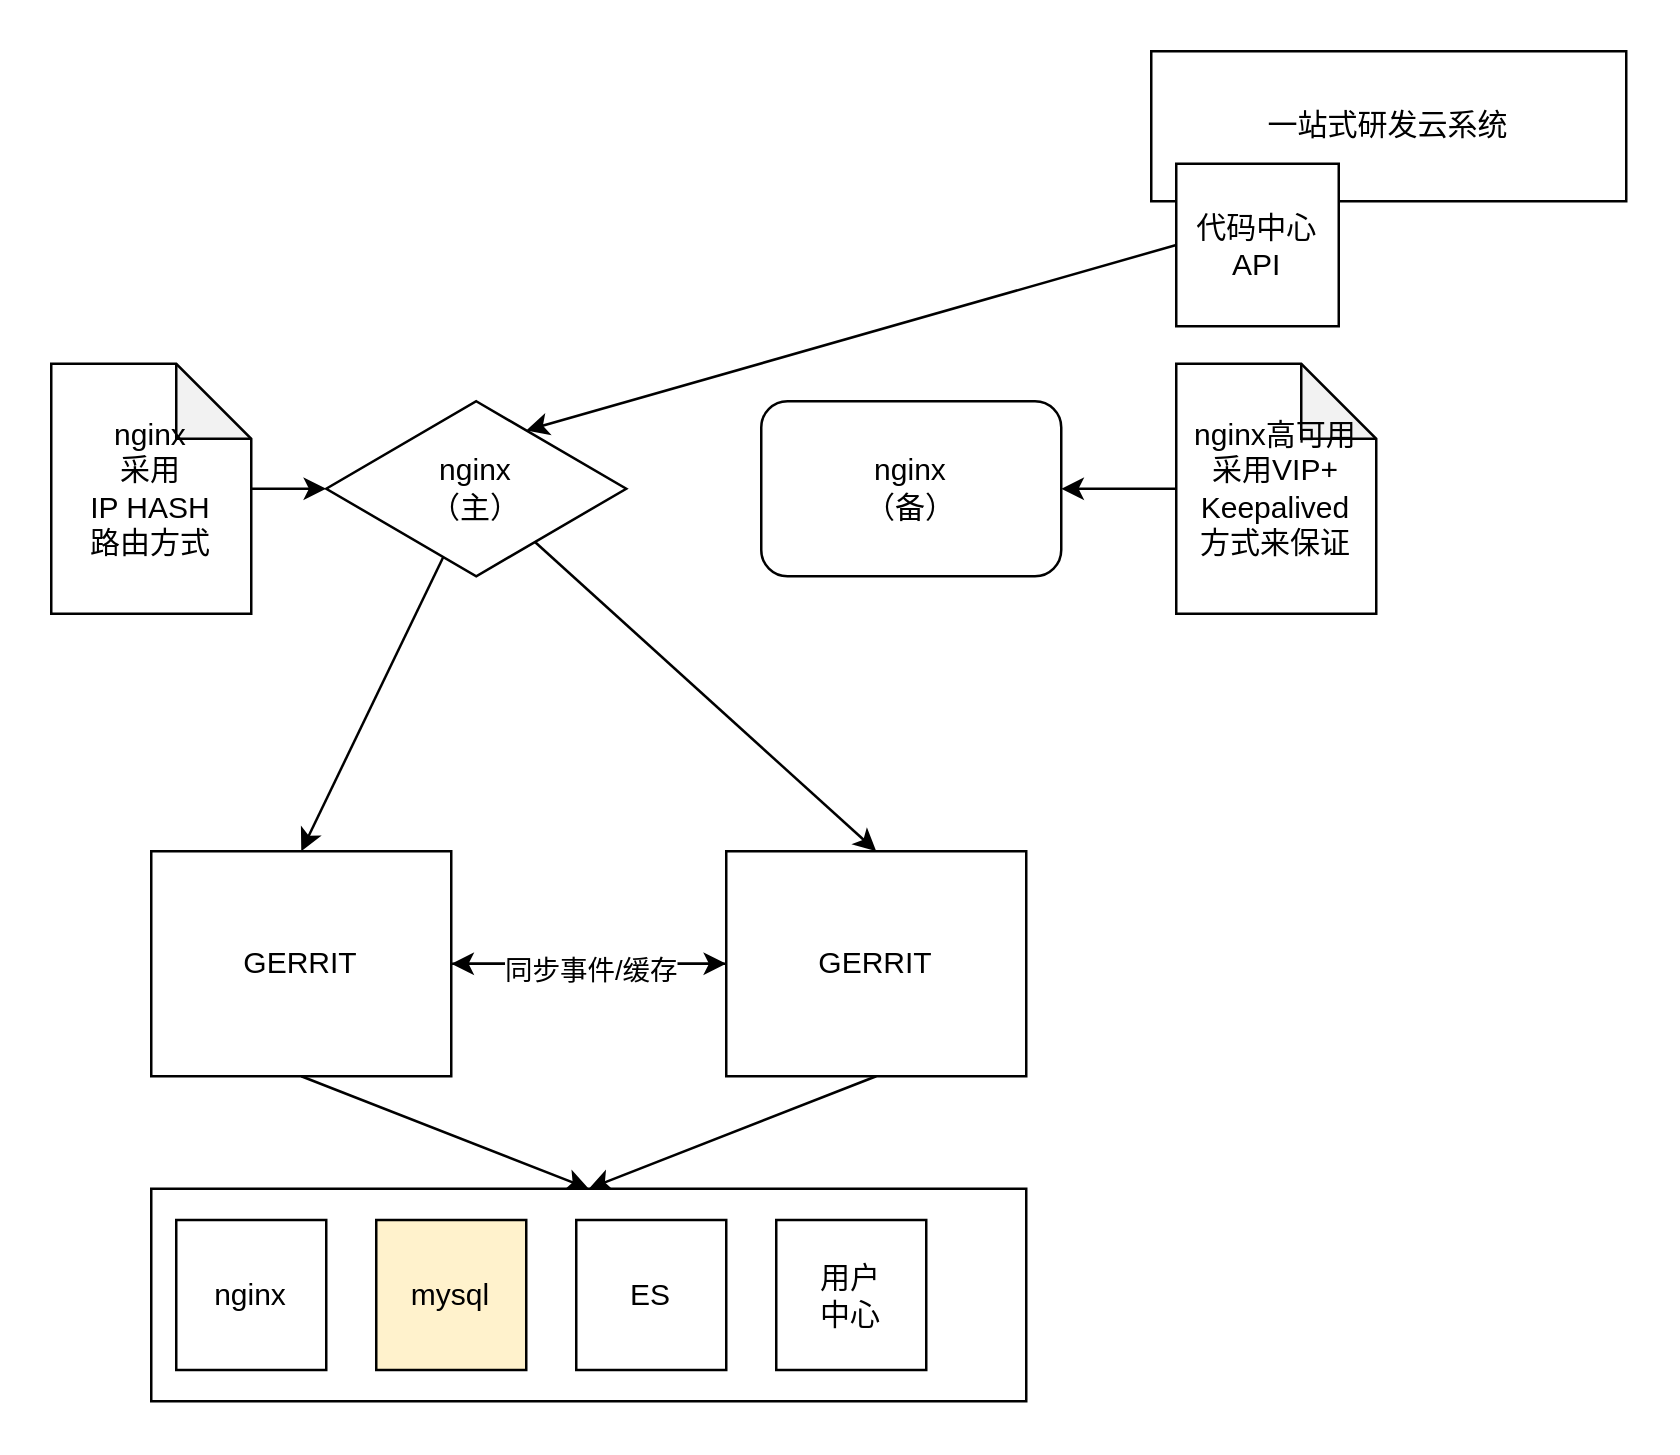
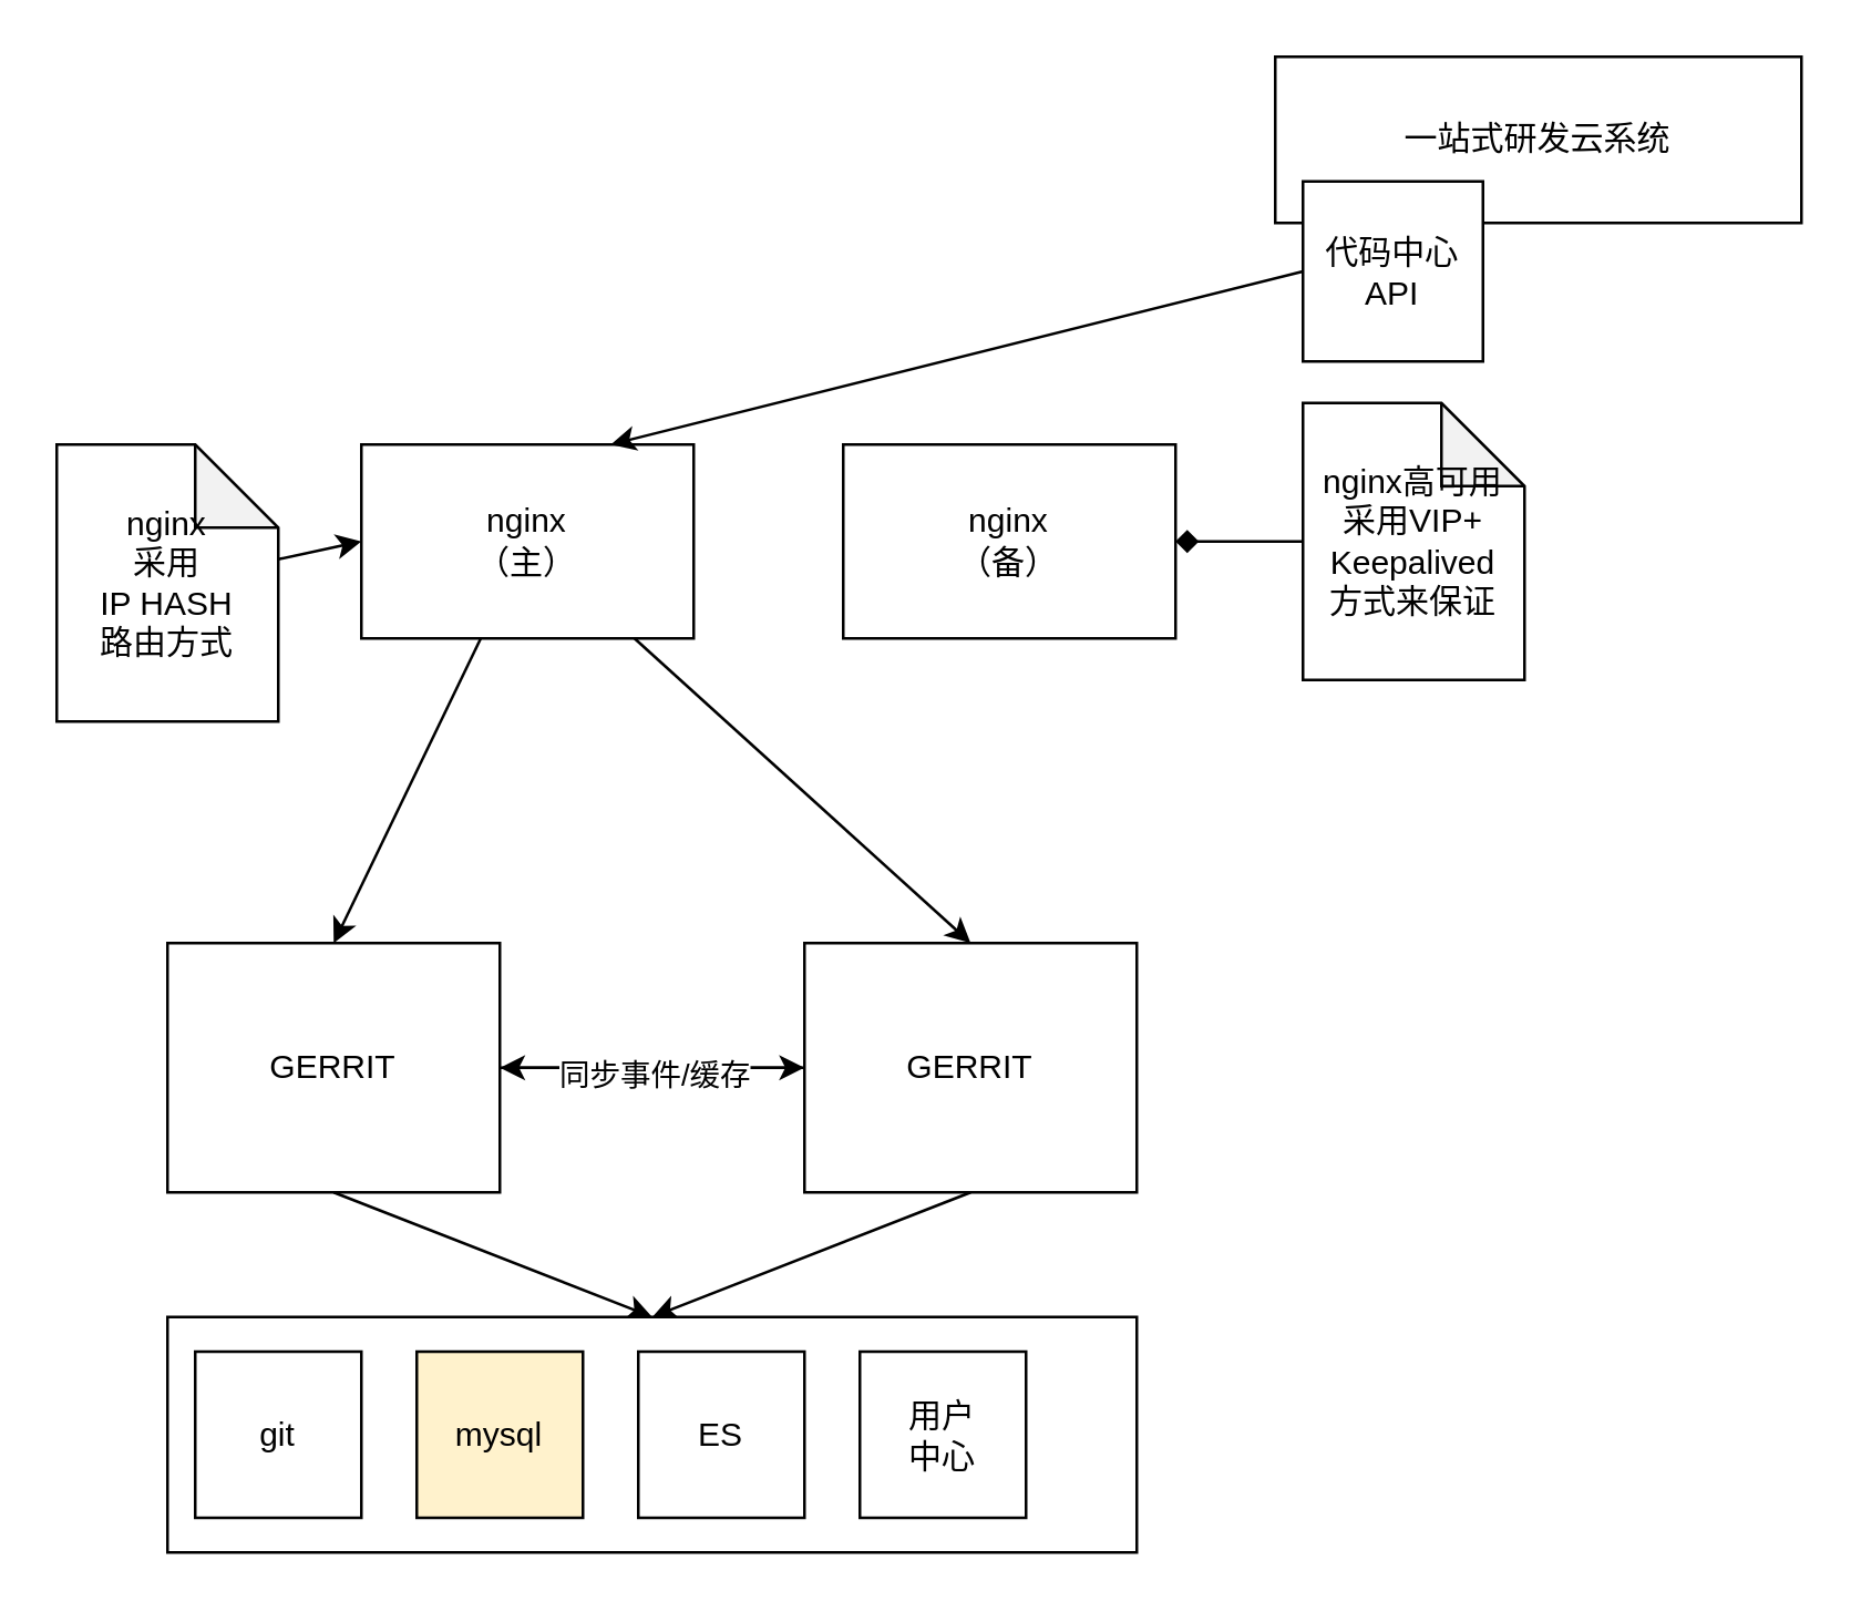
  <mxCell id="0" />
  <mxCell id="1" parent="0" />
  <mxCell id="2" style="edgeStyle=none;rounded=0;orthogonalLoop=1;jettySize=auto;html=1;entryX=0.5;entryY=0;entryDx=0;entryDy=0;" edge="1" parent="1" source="4" target="8"><mxGeometry relative="1" as="geometry" /></mxCell>
  <mxCell id="3" style="edgeStyle=none;rounded=0;orthogonalLoop=1;jettySize=auto;html=1;entryX=0.5;entryY=0;entryDx=0;entryDy=0;" edge="1" parent="1" source="4" target="12"><mxGeometry relative="1" as="geometry" /></mxCell>
- <mxCell id="4" value="nginx&lt;br&gt;（主）" style="rhombus;whiteSpace=wrap;html=1;" vertex="1" parent="1"><mxGeometry x="130" y="160" width="120" height="70" as="geometry" /></mxCell>
- <mxCell id="5" value="nginx&lt;br&gt;（备）" style="whiteSpace=wrap;html=1;rounded=1;" vertex="1" parent="1"><mxGeometry x="304" y="160" width="120" height="70" as="geometry" /></mxCell>
+ <mxCell id="4" value="nginx&lt;br&gt;（主）" style="rounded=0;whiteSpace=wrap;html=1;" vertex="1" parent="1"><mxGeometry x="130" y="160" width="120" height="70" as="geometry" /></mxCell>
+ <mxCell id="5" value="nginx&lt;br&gt;（备）" style="rounded=0;whiteSpace=wrap;html=1;" vertex="1" parent="1"><mxGeometry x="304" y="160" width="120" height="70" as="geometry" /></mxCell>
  <mxCell id="6" style="edgeStyle=none;rounded=0;orthogonalLoop=1;jettySize=auto;html=1;entryX=0;entryY=0.5;entryDx=0;entryDy=0;" edge="1" parent="1" source="8" target="12"><mxGeometry relative="1" as="geometry" /></mxCell>
  <mxCell id="7" style="edgeStyle=none;rounded=0;orthogonalLoop=1;jettySize=auto;html=1;exitX=0.5;exitY=1;exitDx=0;exitDy=0;entryX=0.5;entryY=0;entryDx=0;entryDy=0;" edge="1" parent="1" source="8" target="17"><mxGeometry relative="1" as="geometry" /></mxCell>
  <mxCell id="8" value="GERRIT" style="rounded=0;whiteSpace=wrap;html=1;" vertex="1" parent="1"><mxGeometry x="60" y="340" width="120" height="90" as="geometry" /></mxCell>
  <mxCell id="9" style="edgeStyle=none;rounded=0;orthogonalLoop=1;jettySize=auto;html=1;" edge="1" parent="1" source="12" target="8"><mxGeometry relative="1" as="geometry" /></mxCell>
  <mxCell id="10" value="同步事件/缓存" style="edgeLabel;html=1;align=center;verticalAlign=middle;resizable=0;points=[];" vertex="1" connectable="0" parent="9"><mxGeometry y="2" relative="1" as="geometry"><mxPoint as="offset" /></mxGeometry></mxCell>
  <mxCell id="11" style="edgeStyle=none;rounded=0;orthogonalLoop=1;jettySize=auto;html=1;exitX=0.5;exitY=1;exitDx=0;exitDy=0;entryX=0.5;entryY=0;entryDx=0;entryDy=0;" edge="1" parent="1" source="12" target="17"><mxGeometry relative="1" as="geometry" /></mxCell>
  <mxCell id="12" value="GERRIT" style="rounded=0;whiteSpace=wrap;html=1;" vertex="1" parent="1"><mxGeometry x="290" y="340" width="120" height="90" as="geometry" /></mxCell>
  <mxCell id="13" style="edgeStyle=none;rounded=0;orthogonalLoop=1;jettySize=auto;html=1;entryX=0;entryY=0.5;entryDx=0;entryDy=0;" edge="1" parent="1" source="14" target="4"><mxGeometry relative="1" as="geometry" /></mxCell>
- <mxCell id="14" value="nginx&lt;br&gt;采用&lt;br&gt;IP HASH&lt;br&gt;路由方式" style="shape=note;whiteSpace=wrap;html=1;backgroundOutline=1;darkOpacity=0.05;" vertex="1" parent="1"><mxGeometry x="20" y="145" width="80" height="100" as="geometry" /></mxCell>
- <mxCell id="15" style="edgeStyle=none;rounded=0;orthogonalLoop=1;jettySize=auto;html=1;" edge="1" parent="1" source="16" target="5"><mxGeometry relative="1" as="geometry" /></mxCell>
+ <mxCell id="14" value="nginx&lt;br&gt;采用&lt;br&gt;IP HASH&lt;br&gt;路由方式" style="shape=note;whiteSpace=wrap;html=1;backgroundOutline=1;darkOpacity=0.05;" vertex="1" parent="1"><mxGeometry x="20" y="160" width="80" height="100" as="geometry" /></mxCell>
+ <mxCell id="15" style="edgeStyle=none;rounded=0;orthogonalLoop=1;jettySize=auto;html=1;endArrow=diamond;" edge="1" parent="1" source="16" target="5"><mxGeometry relative="1" as="geometry" /></mxCell>
  <mxCell id="16" value="nginx高可用&lt;br&gt;采用VIP+&lt;br&gt;Keepalived&lt;br&gt;方式来保证" style="shape=note;whiteSpace=wrap;html=1;backgroundOutline=1;darkOpacity=0.05;" vertex="1" parent="1"><mxGeometry x="470" y="145" width="80" height="100" as="geometry" /></mxCell>
  <mxCell id="17" value="" style="rounded=0;whiteSpace=wrap;html=1;" vertex="1" parent="1"><mxGeometry x="60" y="475" width="350" height="85" as="geometry" /></mxCell>
- <mxCell id="18" value="nginx" style="whiteSpace=wrap;html=1;aspect=fixed;" vertex="1" parent="1"><mxGeometry x="70" y="487.5" width="60" height="60" as="geometry" /></mxCell>
+ <mxCell id="18" value="git" style="whiteSpace=wrap;html=1;aspect=fixed;" vertex="1" parent="1"><mxGeometry x="70" y="487.5" width="60" height="60" as="geometry" /></mxCell>
  <mxCell id="19" value="mysql" style="whiteSpace=wrap;html=1;aspect=fixed;fillColor=#fff2cc;" vertex="1" parent="1"><mxGeometry x="150" y="487.5" width="60" height="60" as="geometry" /></mxCell>
  <mxCell id="20" value="ES" style="whiteSpace=wrap;html=1;aspect=fixed;" vertex="1" parent="1"><mxGeometry x="230" y="487.5" width="60" height="60" as="geometry" /></mxCell>
  <mxCell id="21" value="用户&lt;br&gt;中心" style="whiteSpace=wrap;html=1;aspect=fixed;" vertex="1" parent="1"><mxGeometry x="310" y="487.5" width="60" height="60" as="geometry" /></mxCell>
  <mxCell id="22" style="edgeStyle=none;rounded=0;orthogonalLoop=1;jettySize=auto;html=1;entryX=0.75;entryY=0;entryDx=0;entryDy=0;exitX=0;exitY=0.5;exitDx=0;exitDy=0;" edge="1" parent="1" source="24" target="4"><mxGeometry relative="1" as="geometry" /></mxCell>
  <mxCell id="23" value="一站式研发云系统" style="rounded=0;whiteSpace=wrap;html=1;" vertex="1" parent="1"><mxGeometry x="460" y="20" width="190" height="60" as="geometry" /></mxCell>
  <mxCell id="24" value="代码中心&lt;br&gt;API" style="whiteSpace=wrap;html=1;aspect=fixed;" vertex="1" parent="1"><mxGeometry x="470" y="65" width="65" height="65" as="geometry" /></mxCell>
